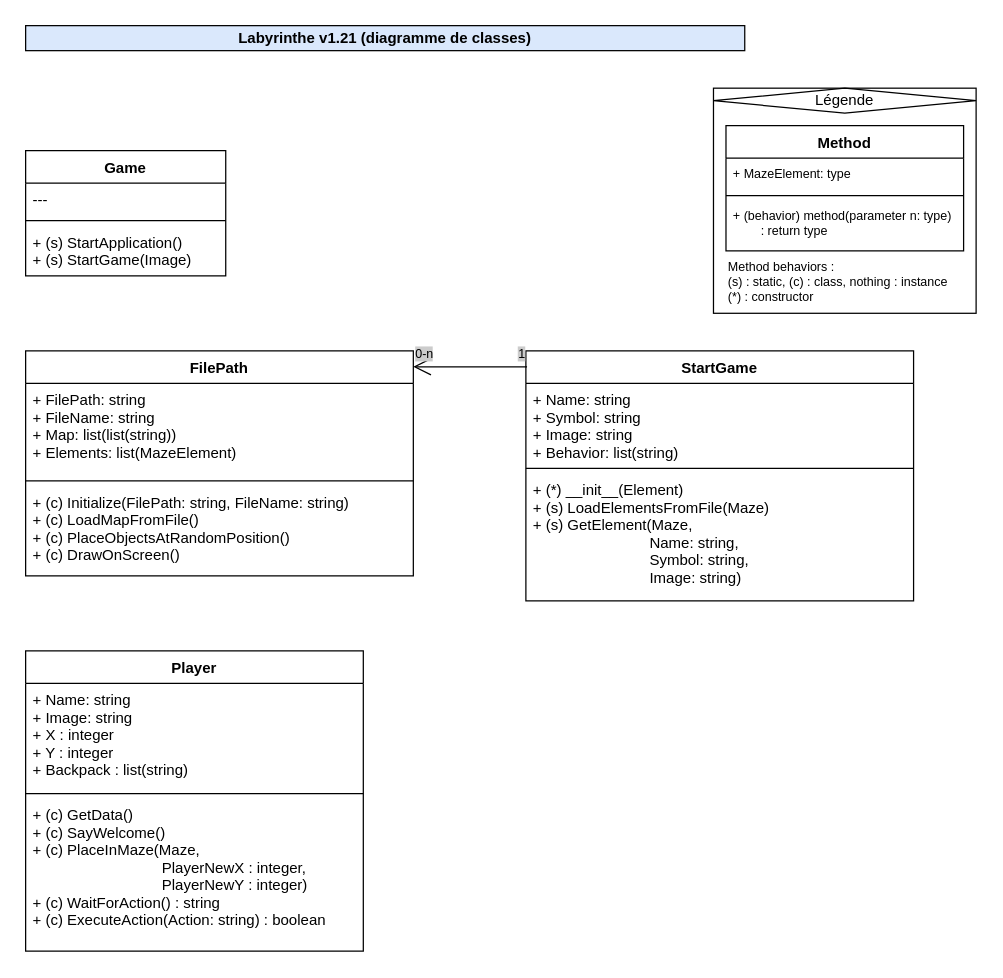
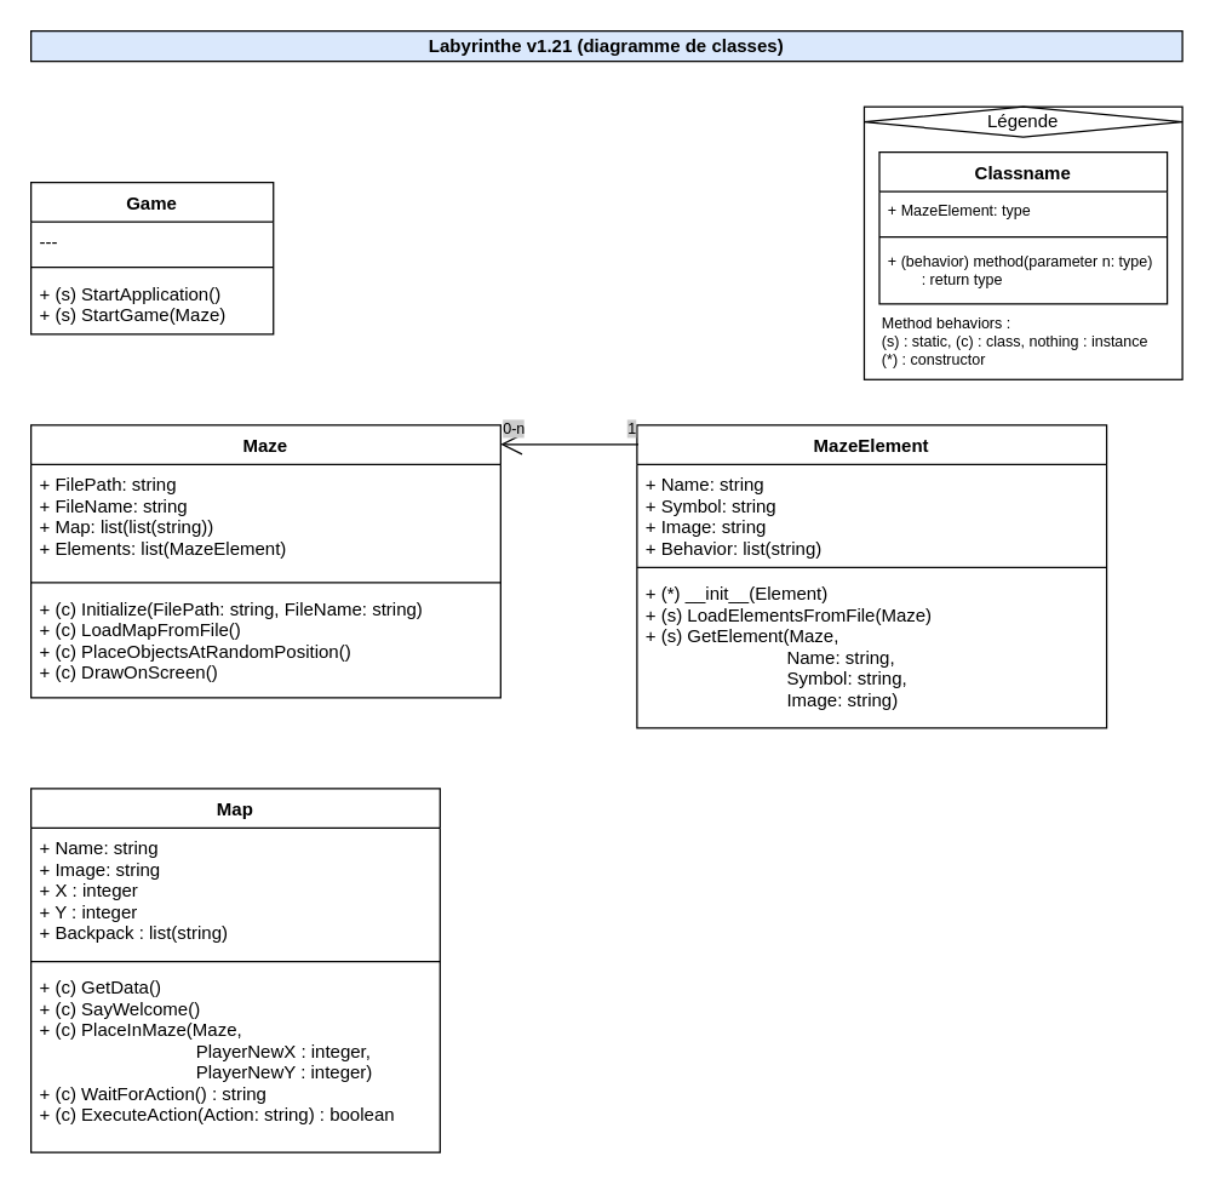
  <mxCell id="0" />
  <mxCell id="1" parent="0" />
- <mxCell id="2" value="Labyrinthe v1.21 (diagramme de classes)" style="text;html=1;strokeColor=#000000;fillColor=#dae8fc;align=center;verticalAlign=middle;whiteSpace=wrap;rounded=0;fontStyle=1" parent="1" vertex="1"><mxGeometry x="20" y="20" width="575" height="20" as="geometry" /></mxCell>
+ <mxCell id="2" value="Labyrinthe v1.21 (diagramme de classes)" style="text;html=1;strokeColor=#000000;fillColor=#dae8fc;align=center;verticalAlign=middle;whiteSpace=wrap;rounded=0;fontStyle=1" parent="1" vertex="1"><mxGeometry x="20" y="20" width="760" height="20" as="geometry" /></mxCell>
  <mxCell id="3" value="Game" style="swimlane;fontStyle=1;align=center;verticalAlign=top;childLayout=stackLayout;horizontal=1;startSize=26;horizontalStack=0;resizeParent=1;resizeParentMax=0;resizeLast=0;collapsible=1;marginBottom=0;" vertex="1" parent="1"><mxGeometry x="20" y="120" width="160" height="100" as="geometry"><mxRectangle x="40" y="120" width="100" height="26" as="alternateBounds" /></mxGeometry></mxCell>
  <mxCell id="4" value="---" style="text;strokeColor=none;fillColor=none;align=left;verticalAlign=top;spacingLeft=4;spacingRight=4;overflow=hidden;rotatable=0;points=[[0,0.5],[1,0.5]];portConstraint=eastwest;" vertex="1" parent="3"><mxGeometry y="26" width="160" height="26" as="geometry" /></mxCell>
  <mxCell id="5" value="" style="line;strokeWidth=1;fillColor=none;align=left;verticalAlign=middle;spacingTop=-1;spacingLeft=3;spacingRight=3;rotatable=0;labelPosition=right;points=[];portConstraint=eastwest;" vertex="1" parent="3"><mxGeometry y="52" width="160" height="8" as="geometry" /></mxCell>
- <mxCell id="6" value="+ (s) StartApplication()&#10;+ (s) StartGame(Image)" style="text;strokeColor=none;fillColor=none;align=left;verticalAlign=top;spacingLeft=4;spacingRight=4;overflow=hidden;rotatable=0;points=[[0,0.5],[1,0.5]];portConstraint=eastwest;" vertex="1" parent="3"><mxGeometry y="60" width="160" height="40" as="geometry" /></mxCell>
- <mxCell id="7" value="FilePath" style="swimlane;fontStyle=1;align=center;verticalAlign=top;childLayout=stackLayout;horizontal=1;startSize=26;horizontalStack=0;resizeParent=1;resizeParentMax=0;resizeLast=0;collapsible=1;marginBottom=0;" vertex="1" parent="1"><mxGeometry x="20" y="280" width="310" height="180" as="geometry" /></mxCell>
+ <mxCell id="6" value="+ (s) StartApplication()&#10;+ (s) StartGame(Maze)" style="text;strokeColor=none;fillColor=none;align=left;verticalAlign=top;spacingLeft=4;spacingRight=4;overflow=hidden;rotatable=0;points=[[0,0.5],[1,0.5]];portConstraint=eastwest;" vertex="1" parent="3"><mxGeometry y="60" width="160" height="40" as="geometry" /></mxCell>
+ <mxCell id="7" value="Maze" style="swimlane;fontStyle=1;align=center;verticalAlign=top;childLayout=stackLayout;horizontal=1;startSize=26;horizontalStack=0;resizeParent=1;resizeParentMax=0;resizeLast=0;collapsible=1;marginBottom=0;" vertex="1" parent="1"><mxGeometry x="20" y="280" width="310" height="180" as="geometry" /></mxCell>
  <mxCell id="8" value="+ FilePath: string&#10;+ FileName: string&#10;+ Map: list(list(string))&#10;+ Elements: list(MazeElement)" style="text;strokeColor=none;fillColor=none;align=left;verticalAlign=top;spacingLeft=4;spacingRight=4;overflow=hidden;rotatable=0;points=[[0,0.5],[1,0.5]];portConstraint=eastwest;" vertex="1" parent="7"><mxGeometry y="26" width="310" height="74" as="geometry" /></mxCell>
  <mxCell id="9" value="" style="line;strokeWidth=1;fillColor=none;align=left;verticalAlign=middle;spacingTop=-1;spacingLeft=3;spacingRight=3;rotatable=0;labelPosition=right;points=[];portConstraint=eastwest;" vertex="1" parent="7"><mxGeometry y="100" width="310" height="8" as="geometry" /></mxCell>
  <mxCell id="10" value="+ (c) Initialize(FilePath: string, FileName: string)&#10;+ (c) LoadMapFromFile()&#10;+ (c) PlaceObjectsAtRandomPosition()&#10;+ (c) DrawOnScreen()" style="text;strokeColor=none;fillColor=none;align=left;verticalAlign=top;spacingLeft=4;spacingRight=4;overflow=hidden;rotatable=0;points=[[0,0.5],[1,0.5]];portConstraint=eastwest;" vertex="1" parent="7"><mxGeometry y="108" width="310" height="72" as="geometry" /></mxCell>
  <mxCell id="11" value="" style="rounded=0;whiteSpace=wrap;html=1;strokeColor=#000000;" vertex="1" parent="1"><mxGeometry x="570" y="70" width="210" height="180" as="geometry" /></mxCell>
  <mxCell id="12" value="Légende" style="rhombus;whiteSpace=wrap;html=1;strokeColor=#000000;" vertex="1" parent="1"><mxGeometry x="570" y="70" width="210" height="20" as="geometry" /></mxCell>
- <mxCell id="13" value="Method" style="swimlane;fontStyle=1;align=center;verticalAlign=top;childLayout=stackLayout;horizontal=1;startSize=26;horizontalStack=0;resizeParent=1;resizeParentMax=0;resizeLast=0;collapsible=1;marginBottom=0;fontSize=12;" vertex="1" parent="1"><mxGeometry x="580" y="100" width="190" height="100" as="geometry" /></mxCell>
+ <mxCell id="13" value="Classname" style="swimlane;fontStyle=1;align=center;verticalAlign=top;childLayout=stackLayout;horizontal=1;startSize=26;horizontalStack=0;resizeParent=1;resizeParentMax=0;resizeLast=0;collapsible=1;marginBottom=0;fontSize=12;" vertex="1" parent="1"><mxGeometry x="580" y="100" width="190" height="100" as="geometry" /></mxCell>
  <mxCell id="14" value="+ MazeElement: type" style="text;strokeColor=none;fillColor=none;align=left;verticalAlign=top;spacingLeft=4;spacingRight=4;overflow=hidden;rotatable=0;points=[[0,0.5],[1,0.5]];portConstraint=eastwest;fontSize=10;" vertex="1" parent="13"><mxGeometry y="26" width="190" height="26" as="geometry" /></mxCell>
  <mxCell id="15" value="" style="line;strokeWidth=1;fillColor=none;align=left;verticalAlign=middle;spacingTop=-1;spacingLeft=3;spacingRight=3;rotatable=0;labelPosition=right;points=[];portConstraint=eastwest;" vertex="1" parent="13"><mxGeometry y="52" width="190" height="8" as="geometry" /></mxCell>
  <mxCell id="16" value="+ (behavior) method(parameter n: type)&#10;        : return type" style="text;strokeColor=none;fillColor=none;align=left;verticalAlign=top;spacingLeft=4;spacingRight=4;overflow=hidden;rotatable=0;points=[[0,0.5],[1,0.5]];portConstraint=eastwest;fontSize=10;" vertex="1" parent="13"><mxGeometry y="60" width="190" height="40" as="geometry" /></mxCell>
  <mxCell id="17" value="Method behaviors :&lt;br&gt;(s) : static, (c) : class, nothing : instance&lt;br&gt;(*) : constructor" style="text;html=1;strokeColor=none;fillColor=none;align=left;verticalAlign=middle;whiteSpace=wrap;rounded=0;fontSize=10;" vertex="1" parent="1"><mxGeometry x="580" y="210" width="190" height="30" as="geometry" /></mxCell>
- <mxCell id="18" value="StartGame" style="swimlane;fontStyle=1;align=center;verticalAlign=top;childLayout=stackLayout;horizontal=1;startSize=26;horizontalStack=0;resizeParent=1;resizeParentMax=0;resizeLast=0;collapsible=1;marginBottom=0;" vertex="1" parent="1"><mxGeometry x="420" y="280" width="310" height="200" as="geometry" /></mxCell>
+ <mxCell id="18" value="MazeElement" style="swimlane;fontStyle=1;align=center;verticalAlign=top;childLayout=stackLayout;horizontal=1;startSize=26;horizontalStack=0;resizeParent=1;resizeParentMax=0;resizeLast=0;collapsible=1;marginBottom=0;" vertex="1" parent="1"><mxGeometry x="420" y="280" width="310" height="200" as="geometry" /></mxCell>
  <mxCell id="19" value="+ Name: string&#10;+ Symbol: string&#10;+ Image: string&#10;+ Behavior: list(string)" style="text;strokeColor=none;fillColor=none;align=left;verticalAlign=top;spacingLeft=4;spacingRight=4;overflow=hidden;rotatable=0;points=[[0,0.5],[1,0.5]];portConstraint=eastwest;" vertex="1" parent="18"><mxGeometry y="26" width="310" height="64" as="geometry" /></mxCell>
  <mxCell id="20" value="" style="line;strokeWidth=1;fillColor=none;align=left;verticalAlign=middle;spacingTop=-1;spacingLeft=3;spacingRight=3;rotatable=0;labelPosition=right;points=[];portConstraint=eastwest;" vertex="1" parent="18"><mxGeometry y="90" width="310" height="8" as="geometry" /></mxCell>
  <mxCell id="21" value="+ (*) __init__(Element)&#10;+ (s) LoadElementsFromFile(Maze)&#10;+ (s) GetElement(Maze, &#10;                            Name: string, &#10;                            Symbol: string, &#10;                            Image: string)" style="text;strokeColor=none;fillColor=none;align=left;verticalAlign=top;spacingLeft=4;spacingRight=4;overflow=hidden;rotatable=0;points=[[0,0.5],[1,0.5]];portConstraint=eastwest;" vertex="1" parent="18"><mxGeometry y="98" width="310" height="102" as="geometry" /></mxCell>
- <mxCell id="22" value="Player" style="swimlane;fontStyle=1;align=center;verticalAlign=top;childLayout=stackLayout;horizontal=1;startSize=26;horizontalStack=0;resizeParent=1;resizeParentMax=0;resizeLast=0;collapsible=1;marginBottom=0;" vertex="1" parent="1"><mxGeometry x="20" y="520" width="270" height="240" as="geometry"><mxRectangle x="40" y="120" width="100" height="26" as="alternateBounds" /></mxGeometry></mxCell>
+ <mxCell id="22" value="Map" style="swimlane;fontStyle=1;align=center;verticalAlign=top;childLayout=stackLayout;horizontal=1;startSize=26;horizontalStack=0;resizeParent=1;resizeParentMax=0;resizeLast=0;collapsible=1;marginBottom=0;" vertex="1" parent="1"><mxGeometry x="20" y="520" width="270" height="240" as="geometry"><mxRectangle x="40" y="120" width="100" height="26" as="alternateBounds" /></mxGeometry></mxCell>
  <mxCell id="23" value="+ Name: string&#10;+ Image: string&#10;+ X : integer&#10;+ Y : integer&#10;+ Backpack : list(string)" style="text;strokeColor=none;fillColor=none;align=left;verticalAlign=top;spacingLeft=4;spacingRight=4;overflow=hidden;rotatable=0;points=[[0,0.5],[1,0.5]];portConstraint=eastwest;" vertex="1" parent="22"><mxGeometry y="26" width="270" height="84" as="geometry" /></mxCell>
  <mxCell id="24" value="" style="line;strokeWidth=1;fillColor=none;align=left;verticalAlign=middle;spacingTop=-1;spacingLeft=3;spacingRight=3;rotatable=0;labelPosition=right;points=[];portConstraint=eastwest;" vertex="1" parent="22"><mxGeometry y="110" width="270" height="8" as="geometry" /></mxCell>
  <mxCell id="25" value="+ (c) GetData()&#10;+ (c) SayWelcome()&#10;+ (c) PlaceInMaze(Maze,&#10;                               PlayerNewX : integer,&#10;                               PlayerNewY : integer)&#10;+ (c) WaitForAction() : string&#10;+ (c) ExecuteAction(Action: string) : boolean&#10;" style="text;strokeColor=none;fillColor=none;align=left;verticalAlign=top;spacingLeft=4;spacingRight=4;overflow=hidden;rotatable=0;points=[[0,0.5],[1,0.5]];portConstraint=eastwest;" vertex="1" parent="22"><mxGeometry y="118" width="270" height="122" as="geometry" /></mxCell>
  <mxCell id="26" value="" style="endArrow=open;html=1;endSize=12;startArrow=none;startSize=14;startFill=0;edgeStyle=orthogonalEdgeStyle;fontSize=10;exitX=0.003;exitY=0.064;exitDx=0;exitDy=0;exitPerimeter=0;entryX=1;entryY=0.071;entryDx=0;entryDy=0;entryPerimeter=0;endFill=0;" edge="1" parent="1" source="18" target="7"><mxGeometry relative="1" as="geometry"><mxPoint x="360" y="530" as="sourcePoint" /><mxPoint x="520" y="530" as="targetPoint" /></mxGeometry></mxCell>
  <mxCell id="27" value="0-n" style="resizable=0;html=1;align=left;verticalAlign=top;labelBackgroundColor=#CCCCCC;fontSize=10;labelBorderColor=none;spacingLeft=0;spacing=2;" connectable="0" vertex="1" parent="26"><mxGeometry x="-1" relative="1" as="geometry"><mxPoint x="-91" y="-23" as="offset" /></mxGeometry></mxCell>
  <mxCell id="28" value="1" style="resizable=0;html=1;align=right;verticalAlign=top;labelBackgroundColor=#CCCCCC;fontSize=10;labelBorderColor=none;" connectable="0" vertex="1" parent="26"><mxGeometry x="1" relative="1" as="geometry"><mxPoint x="90" y="-23" as="offset" /></mxGeometry></mxCell>
